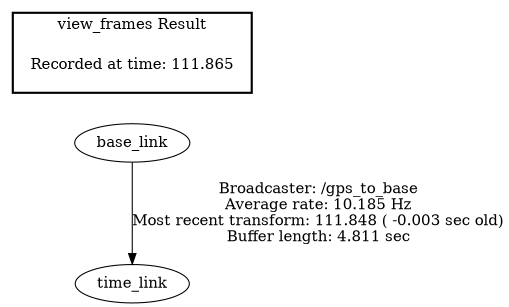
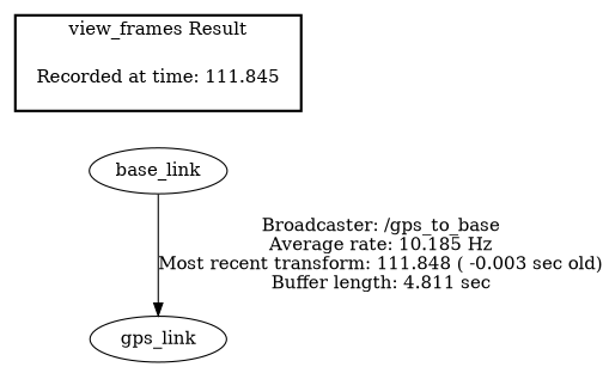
  digraph {
-   "Recorded at time: 111.845" [shape=plaintext label="Recorded at time: 111.865"]
+   "Recorded at time: 111.845" [shape=plaintext]
    base_link
-   gps_link [label=time_link]
+   gps_link
    subgraph cluster_1 {
      color=black
      label="view_frames Result"
      style=bold
      "Recorded at time: 111.845"
    }
    "Recorded at time: 111.845" -> base_link [style=invis]
    base_link -> gps_link [label="Broadcaster: /gps_to_base\nAverage rate: 10.185 Hz\nMost recent transform: 111.848 ( -0.003 sec old)\nBuffer length: 4.811 sec\n"]
  }
